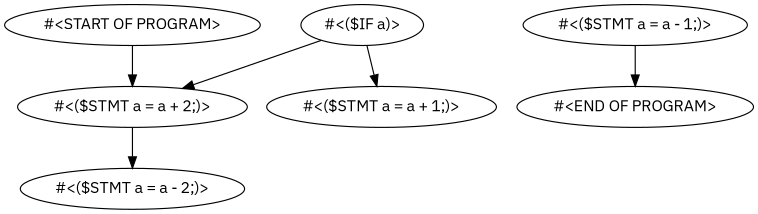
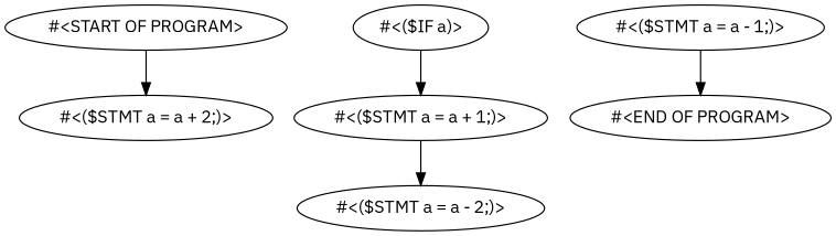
  digraph {
    fontname="IBM Plex Sans"
    node [fontname="IBM Plex Sans"]
    edge [fontname="IBM Plex Sans"]
    n1 [label="#<START OF PROGRAM>"]
    n2 [label="#<($STMT a = a + 2;)>"]
    n3 [label="#<($IF a)>"]
    n4 [label="#<($STMT a = a + 1;)>"]
    n5 [label="#<($STMT a = a - 2;)>"]
    n6 [label="#<($STMT a = a - 1;)>"]
    n7 [label="#<END OF PROGRAM>"]
    n1 -> n2
-   n2 -> n5
-   n3 -> n2
+   n4 -> n5
    n3 -> n4
    n6 -> n7
  }
